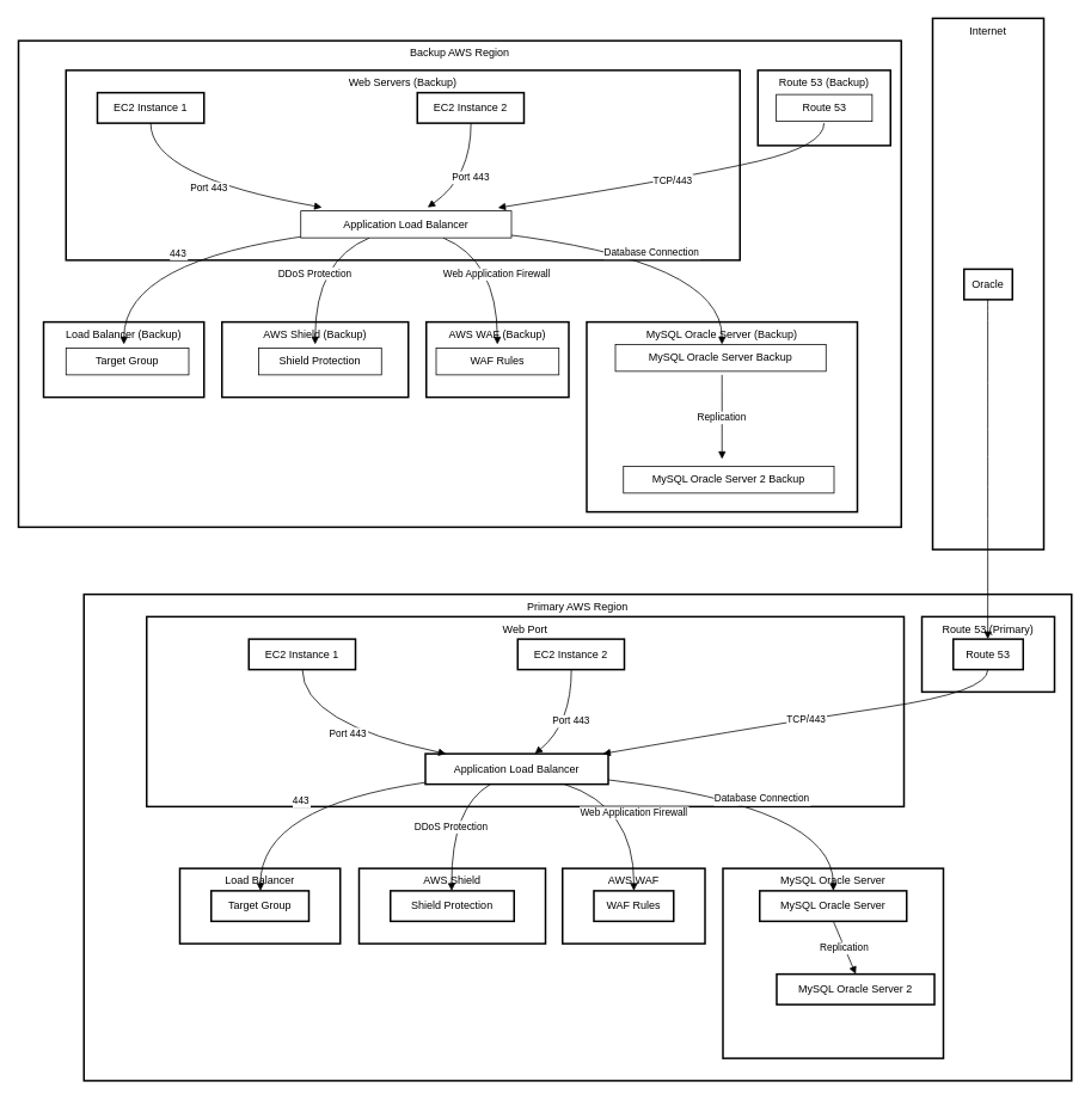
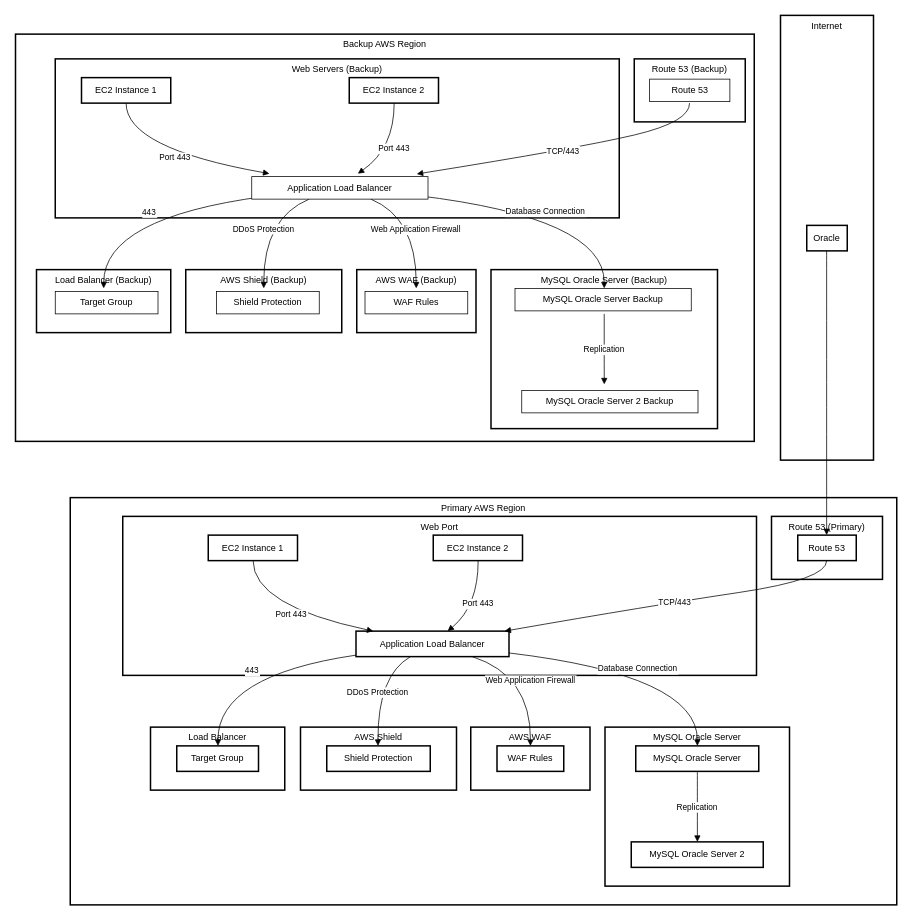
  <mxCell id="0" />
  <mxCell id="1" parent="0" />
  <mxCell id="2" value="Backup AWS Region" style="whiteSpace=wrap;strokeWidth=2;verticalAlign=top;" vertex="1" parent="1"><mxGeometry x="20" y="45" width="985" height="543" as="geometry" /></mxCell>
  <mxCell id="3" value="Application Load Balancer" style="whiteSpace=wrap;strokeWidth=2;" vertex="1" parent="2"><mxGeometry x="331" y="186" width="204" height="34" as="geometry" /></mxCell>
  <mxCell id="4" value="Web Servers (Backup)" style="whiteSpace=wrap;strokeWidth=2;verticalAlign=top;" vertex="1" parent="2"><mxGeometry x="53" y="33" width="752" height="212" as="geometry" /></mxCell>
  <mxCell id="5" value="EC2 Instance 1" style="whiteSpace=wrap;strokeWidth=2;" vertex="1" parent="2"><mxGeometry x="88" y="58" width="119" height="34" as="geometry" /></mxCell>
  <mxCell id="6" value="EC2 Instance 2" style="whiteSpace=wrap;strokeWidth=2;" vertex="1" parent="2"><mxGeometry x="445" y="58" width="119" height="34" as="geometry" /></mxCell>
  <mxCell id="7" value="Target Group" style="whiteSpace=wrap;strokeWidth=2;" vertex="1" parent="2"><mxGeometry x="63" y="339" width="109" height="34" as="geometry" /></mxCell>
  <mxCell id="8" value="Shield Protection" style="whiteSpace=wrap;strokeWidth=2;" vertex="1" parent="2"><mxGeometry x="262" y="339" width="138" height="34" as="geometry" /></mxCell>
  <mxCell id="9" value="WAF Rules" style="whiteSpace=wrap;strokeWidth=2;" vertex="1" parent="2"><mxGeometry x="490" y="339" width="89" height="34" as="geometry" /></mxCell>
  <mxCell id="10" value="MySQL Oracle Server Backup" style="whiteSpace=wrap;strokeWidth=2;" vertex="1" parent="2"><mxGeometry x="675" y="339" width="219" height="34" as="geometry" /></mxCell>
  <mxCell id="11" value="MySQL Oracle Server 2 Backup" style="whiteSpace=wrap;strokeWidth=2;" vertex="1" parent="2"><mxGeometry x="669" y="467" width="232" height="34" as="geometry" /></mxCell>
  <mxCell id="12" value="Route 53" style="whiteSpace=wrap;strokeWidth=2;" vertex="1" parent="2"><mxGeometry x="860" y="58" width="78" height="34" as="geometry" /></mxCell>
  <mxCell id="13" value="Load Balancer (Backup)" style="whiteSpace=wrap;strokeWidth=2;verticalAlign=top;" vertex="1" parent="2"><mxGeometry x="28" y="314" width="179" height="84" as="geometry" /></mxCell>
  <mxCell id="14" value="AWS Shield (Backup)" style="whiteSpace=wrap;strokeWidth=2;verticalAlign=top;" vertex="1" parent="2"><mxGeometry x="227" y="314" width="208" height="84" as="geometry" /></mxCell>
  <mxCell id="15" value="AWS WAF (Backup)" style="whiteSpace=wrap;strokeWidth=2;verticalAlign=top;" vertex="1" parent="2"><mxGeometry x="455" y="314" width="159" height="84" as="geometry" /></mxCell>
  <mxCell id="16" value="MySQL Oracle Server (Backup)" style="whiteSpace=wrap;strokeWidth=2;verticalAlign=top;" vertex="1" parent="2"><mxGeometry x="634" y="314" width="302" height="212" as="geometry" /></mxCell>
  <mxCell id="17" value="Route 53 (Backup)" style="whiteSpace=wrap;strokeWidth=2;verticalAlign=top;" vertex="1" parent="2"><mxGeometry x="825" y="33" width="148" height="84" as="geometry" /></mxCell>
  <mxCell id="18" value="Port 443" style="curved=1;startArrow=none;endArrow=block;exitX=0.5;exitY=1;entryX=0.037;entryY=0;rounded=0;" edge="1" parent="2" source="5" target="3"><mxGeometry relative="1" as="geometry"><Array as="points"><mxPoint x="147" y="152" /></Array></mxGeometry></mxCell>
  <mxCell id="19" value="Port 443" style="curved=1;startArrow=none;endArrow=block;exitX=0.503;exitY=1;entryX=0.615;entryY=0;rounded=0;" edge="1" parent="2" source="6" target="3"><mxGeometry relative="1" as="geometry"><Array as="points"><mxPoint x="505" y="152" /></Array></mxGeometry></mxCell>
  <mxCell id="20" value="443" style="curved=1;startArrow=none;endArrow=block;exitX=-0.001;exitY=0.899;entryX=0.501;entryY=0;rounded=0;" edge="1" parent="2" source="3" target="7"><mxGeometry relative="1" as="geometry"><Array as="points"><mxPoint x="118" y="245" /></Array></mxGeometry></mxCell>
  <mxCell id="21" value="DDoS Protection" style="curved=1;startArrow=none;endArrow=block;exitX=0.297;exitY=1;entryX=0.5;entryY=0;rounded=0;" edge="1" parent="2" source="3" target="8"><mxGeometry relative="1" as="geometry"><Array as="points"><mxPoint x="331" y="245" /></Array></mxGeometry></mxCell>
  <mxCell id="22" value="Web Application Firewall" style="curved=1;startArrow=none;endArrow=block;exitX=0.7;exitY=1;entryX=0.498;entryY=0;rounded=0;" edge="1" parent="2" source="3" target="9"><mxGeometry relative="1" as="geometry"><Array as="points"><mxPoint x="534" y="245" /></Array></mxGeometry></mxCell>
  <mxCell id="23" value="Replication" style="curved=1;startArrow=none;endArrow=block;exitX=0.502;exitY=1;entryX=0.5;entryY=0;rounded=0;" edge="1" parent="2" source="10" target="11"><mxGeometry relative="1" as="geometry"><Array as="points" /></mxGeometry></mxCell>
  <mxCell id="24" value="Database Connection" style="curved=1;startArrow=none;endArrow=block;exitX=0.998;exitY=0.857;entryX=0.502;entryY=0;rounded=0;" edge="1" parent="2" source="3" target="10"><mxGeometry relative="1" as="geometry"><Array as="points"><mxPoint x="785" y="245" /></Array></mxGeometry></mxCell>
  <mxCell id="25" value="TCP/443" style="curved=1;startArrow=none;endArrow=block;exitX=0.497;exitY=1;entryX=0.998;entryY=0.016;rounded=0;" edge="1" parent="2" source="12" target="3"><mxGeometry relative="1" as="geometry"><Array as="points"><mxPoint x="899" y="117" /><mxPoint x="751" y="152" /></Array></mxGeometry></mxCell>
  <mxCell id="26" value="Application Load Balancer" style="rounded=0;whiteSpace=wrap;html=1;" vertex="1" parent="2"><mxGeometry x="315" y="190" width="235" height="30" as="geometry" /></mxCell>
  <mxCell id="27" value="MySQL Oracle Server Backup" style="rounded=0;whiteSpace=wrap;html=1;" vertex="1" parent="2"><mxGeometry x="666" y="339" width="235" height="30" as="geometry" /></mxCell>
  <mxCell id="28" value="MySQL Oracle Server 2 Backup" style="rounded=0;whiteSpace=wrap;html=1;" vertex="1" parent="2"><mxGeometry x="675" y="475" width="235" height="30" as="geometry" /></mxCell>
  <mxCell id="29" value="Target Group" style="rounded=0;whiteSpace=wrap;html=1;" vertex="1" parent="2"><mxGeometry x="53" y="343" width="137" height="30" as="geometry" /></mxCell>
  <mxCell id="30" value="Shield Protection" style="rounded=0;whiteSpace=wrap;html=1;" vertex="1" parent="2"><mxGeometry x="268" y="343" width="137" height="30" as="geometry" /></mxCell>
  <mxCell id="31" value="WAF Rules" style="rounded=0;whiteSpace=wrap;html=1;" vertex="1" parent="2"><mxGeometry x="466" y="343" width="137" height="30" as="geometry" /></mxCell>
  <mxCell id="32" value="Route 53" style="rounded=0;whiteSpace=wrap;html=1;" vertex="1" parent="2"><mxGeometry x="845.5" y="60" width="107" height="30" as="geometry" /></mxCell>
  <mxCell id="33" value="Primary AWS Region" style="whiteSpace=wrap;strokeWidth=2;verticalAlign=top;" vertex="1" parent="1"><mxGeometry x="93" y="663" width="1102" height="543" as="geometry" /></mxCell>
  <mxCell id="34" value="Web Port" style="whiteSpace=wrap;strokeWidth=2;verticalAlign=top;" vertex="1" parent="1"><mxGeometry x="163" y="688" width="845" height="212" as="geometry" /></mxCell>
  <mxCell id="35" value="Load Balancer" style="whiteSpace=wrap;strokeWidth=2;verticalAlign=top;" vertex="1" parent="1"><mxGeometry x="200" y="969" width="179" height="84" as="geometry" /></mxCell>
  <mxCell id="36" value="AWS Shield" style="whiteSpace=wrap;strokeWidth=2;verticalAlign=top;" vertex="1" parent="1"><mxGeometry x="400" y="969" width="208" height="84" as="geometry" /></mxCell>
  <mxCell id="37" value="AWS WAF" style="whiteSpace=wrap;strokeWidth=2;verticalAlign=top;" vertex="1" parent="1"><mxGeometry x="627" y="969" width="159" height="84" as="geometry" /></mxCell>
  <mxCell id="38" value="MySQL Oracle Server" style="whiteSpace=wrap;strokeWidth=2;verticalAlign=top;" vertex="1" parent="1"><mxGeometry x="806" y="969" width="246" height="212" as="geometry" /></mxCell>
  <mxCell id="39" value="Route 53 (Primary)" style="whiteSpace=wrap;strokeWidth=2;verticalAlign=top;" vertex="1" parent="1"><mxGeometry x="1028" y="688" width="148" height="84" as="geometry" /></mxCell>
  <mxCell id="40" value="Route 53" style="whiteSpace=wrap;strokeWidth=2;" vertex="1" parent="1"><mxGeometry x="1063" y="713" width="78" height="34" as="geometry" /></mxCell>
- <mxCell id="41" value="MySQL Oracle Server 2" style="whiteSpace=wrap;strokeWidth=2;" vertex="1" parent="1"><mxGeometry x="866" y="1087" width="176" height="34" as="geometry" /></mxCell>
+ <mxCell id="41" value="MySQL Oracle Server 2" style="whiteSpace=wrap;strokeWidth=2;" vertex="1" parent="1"><mxGeometry x="841" y="1122" width="176" height="34" as="geometry" /></mxCell>
  <mxCell id="42" value="MySQL Oracle Server" style="whiteSpace=wrap;strokeWidth=2;" vertex="1" parent="1"><mxGeometry x="847" y="994" width="164" height="34" as="geometry" /></mxCell>
  <mxCell id="43" value="WAF Rules" style="whiteSpace=wrap;strokeWidth=2;" vertex="1" parent="1"><mxGeometry x="662" y="994" width="89" height="34" as="geometry" /></mxCell>
  <mxCell id="44" value="Shield Protection" style="whiteSpace=wrap;strokeWidth=2;" vertex="1" parent="1"><mxGeometry x="435" y="994" width="138" height="34" as="geometry" /></mxCell>
  <mxCell id="45" value="Target Group" style="whiteSpace=wrap;strokeWidth=2;" vertex="1" parent="1"><mxGeometry x="235" y="994" width="109" height="34" as="geometry" /></mxCell>
  <mxCell id="46" value="Application Load Balancer" style="whiteSpace=wrap;strokeWidth=2;" vertex="1" parent="1"><mxGeometry x="474" y="841" width="204" height="34" as="geometry" /></mxCell>
  <mxCell id="47" value="EC2 Instance 1" style="whiteSpace=wrap;strokeWidth=2;" vertex="1" parent="1"><mxGeometry x="277" y="713" width="119" height="34" as="geometry" /></mxCell>
  <mxCell id="48" value="EC2 Instance 2" style="whiteSpace=wrap;strokeWidth=2;" vertex="1" parent="1"><mxGeometry x="577" y="713" width="119" height="34" as="geometry" /></mxCell>
  <mxCell id="49" value="Internet" style="whiteSpace=wrap;strokeWidth=2;verticalAlign=top;" vertex="1" parent="1"><mxGeometry x="1040" y="20" width="124" height="593" as="geometry" /></mxCell>
  <mxCell id="50" value="Oracle" style="whiteSpace=wrap;strokeWidth=2;" vertex="1" parent="1"><mxGeometry x="1075" y="300" width="54" height="34" as="geometry" /></mxCell>
  <mxCell id="51" value="Port 443" style="curved=1;startArrow=none;endArrow=block;exitX=0.502;exitY=1;entryX=0.113;entryY=0;rounded=0;" edge="1" parent="1" source="47" target="46"><mxGeometry relative="1" as="geometry"><Array as="points"><mxPoint x="337" y="807" /></Array></mxGeometry></mxCell>
  <mxCell id="52" value="Port 443" style="curved=1;startArrow=none;endArrow=block;exitX=0.503;exitY=1;entryX=0.599;entryY=0;rounded=0;" edge="1" parent="1" source="48" target="46"><mxGeometry relative="1" as="geometry"><Array as="points"><mxPoint x="637" y="807" /></Array></mxGeometry></mxCell>
  <mxCell id="53" value="443" style="curved=1;startArrow=none;endArrow=block;exitX=0.002;exitY=0.94;entryX=0.504;entryY=0;rounded=0;" edge="1" parent="1" source="46" target="45"><mxGeometry relative="1" as="geometry"><Array as="points"><mxPoint x="290" y="900" /></Array></mxGeometry></mxCell>
  <mxCell id="54" value="DDoS Protection" style="curved=1;startArrow=none;endArrow=block;exitX=0.356;exitY=1;entryX=0.495;entryY=0;rounded=0;" edge="1" parent="1" source="46" target="44"><mxGeometry relative="1" as="geometry"><Array as="points"><mxPoint x="503" y="900" /></Array></mxGeometry></mxCell>
  <mxCell id="55" value="Web Application Firewall" style="curved=1;startArrow=none;endArrow=block;exitX=0.76;exitY=1;entryX=0.501;entryY=0;rounded=0;" edge="1" parent="1" source="46" target="43"><mxGeometry relative="1" as="geometry"><Array as="points"><mxPoint x="707" y="900" /></Array></mxGeometry></mxCell>
  <mxCell id="56" value="Replication" style="curved=1;startArrow=none;endArrow=block;exitX=0.501;exitY=1;entryX=0.501;entryY=0;rounded=0;" edge="1" parent="1" source="42" target="41"><mxGeometry relative="1" as="geometry"><Array as="points" /></mxGeometry></mxCell>
  <mxCell id="57" value="Database Connection" style="curved=1;startArrow=none;endArrow=block;exitX=1.0;exitY=0.856;entryX=0.501;entryY=0;rounded=0;" edge="1" parent="1" source="46" target="42"><mxGeometry relative="1" as="geometry"><Array as="points"><mxPoint x="929" y="900" /></Array></mxGeometry></mxCell>
  <mxCell id="58" value="TCP/443" style="curved=1;startArrow=none;endArrow=block;exitX=0.494;exitY=1;entryX=0.971;entryY=0;rounded=0;" edge="1" parent="1" source="40" target="46"><mxGeometry relative="1" as="geometry"><Array as="points"><mxPoint x="1102" y="772" /><mxPoint x="867" y="807" /></Array></mxGeometry></mxCell>
  <mxCell id="59" value="" style="curved=1;startArrow=none;endArrow=block;exitX=0.491;exitY=0.985;entryX=0.494;entryY=0;rounded=0;" edge="1" parent="1" source="50" target="40"><mxGeometry relative="1" as="geometry"><Array as="points" /></mxGeometry></mxCell>
